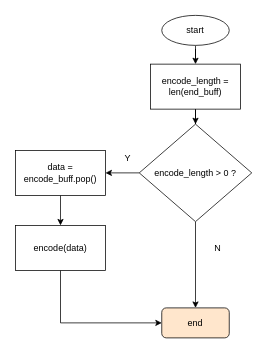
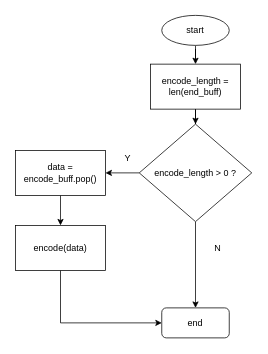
  <mxCell id="0" />
  <mxCell id="1" parent="0" />
  <mxCell id="2" style="edgeStyle=orthogonalEdgeStyle;rounded=0;orthogonalLoop=1;jettySize=auto;html=1;" edge="1" parent="1" source="3" target="5"><mxGeometry relative="1" as="geometry" /></mxCell>
  <mxCell id="3" value="start" style="ellipse;whiteSpace=wrap;html=1;" vertex="1" parent="1"><mxGeometry x="215" y="20" width="90" height="40" as="geometry" /></mxCell>
  <mxCell id="4" style="edgeStyle=orthogonalEdgeStyle;rounded=0;orthogonalLoop=1;jettySize=auto;html=1;entryX=0.5;entryY=0;entryDx=0;entryDy=0;" edge="1" parent="1" source="5" target="8"><mxGeometry relative="1" as="geometry" /></mxCell>
  <mxCell id="5" value="encode_length = len(end_buff)" style="rounded=0;whiteSpace=wrap;html=1;" vertex="1" parent="1"><mxGeometry x="200" y="85" width="120" height="60" as="geometry" /></mxCell>
  <mxCell id="6" style="edgeStyle=orthogonalEdgeStyle;rounded=0;orthogonalLoop=1;jettySize=auto;html=1;entryX=1;entryY=0.5;entryDx=0;entryDy=0;" edge="1" parent="1" source="8" target="11"><mxGeometry relative="1" as="geometry" /></mxCell>
  <mxCell id="7" style="edgeStyle=orthogonalEdgeStyle;rounded=0;orthogonalLoop=1;jettySize=auto;html=1;entryX=0.5;entryY=0;entryDx=0;entryDy=0;" edge="1" parent="1" source="8" target="9"><mxGeometry relative="1" as="geometry" /></mxCell>
  <mxCell id="8" value="encode_length &amp;gt; 0 ?" style="rhombus;whiteSpace=wrap;html=1;" vertex="1" parent="1"><mxGeometry x="185" y="165" width="150" height="130" as="geometry" /></mxCell>
- <mxCell id="9" value="end" style="rounded=1;whiteSpace=wrap;html=1;fillColor=#ffe6cc;" vertex="1" parent="1"><mxGeometry x="215" y="410" width="90" height="40" as="geometry" /></mxCell>
+ <mxCell id="9" value="end" style="rounded=1;whiteSpace=wrap;html=1;" vertex="1" parent="1"><mxGeometry x="215" y="410" width="90" height="40" as="geometry" /></mxCell>
  <mxCell id="10" style="edgeStyle=orthogonalEdgeStyle;rounded=0;orthogonalLoop=1;jettySize=auto;html=1;entryX=0.5;entryY=0;entryDx=0;entryDy=0;" edge="1" parent="1" source="11" target="13"><mxGeometry relative="1" as="geometry" /></mxCell>
  <mxCell id="11" value="data = encode_buff.pop()" style="rounded=0;whiteSpace=wrap;html=1;" vertex="1" parent="1"><mxGeometry x="20" y="200" width="120" height="60" as="geometry" /></mxCell>
  <mxCell id="12" style="edgeStyle=orthogonalEdgeStyle;rounded=0;orthogonalLoop=1;jettySize=auto;html=1;entryX=0;entryY=0.5;entryDx=0;entryDy=0;" edge="1" parent="1" source="13" target="9"><mxGeometry relative="1" as="geometry"><Array as="points"><mxPoint x="80" y="430" /></Array></mxGeometry></mxCell>
  <mxCell id="13" value="encode(data)" style="rounded=0;whiteSpace=wrap;html=1;" vertex="1" parent="1"><mxGeometry x="20" y="300" width="120" height="60" as="geometry" /></mxCell>
  <mxCell id="14" value="Y" style="text;html=1;strokeColor=none;fillColor=none;align=center;verticalAlign=middle;whiteSpace=wrap;rounded=0;" vertex="1" parent="1"><mxGeometry x="150" y="200" width="40" height="20" as="geometry" /></mxCell>
  <mxCell id="15" value="N" style="text;html=1;strokeColor=none;fillColor=none;align=center;verticalAlign=middle;whiteSpace=wrap;rounded=0;" vertex="1" parent="1"><mxGeometry x="270" y="320" width="40" height="20" as="geometry" /></mxCell>
